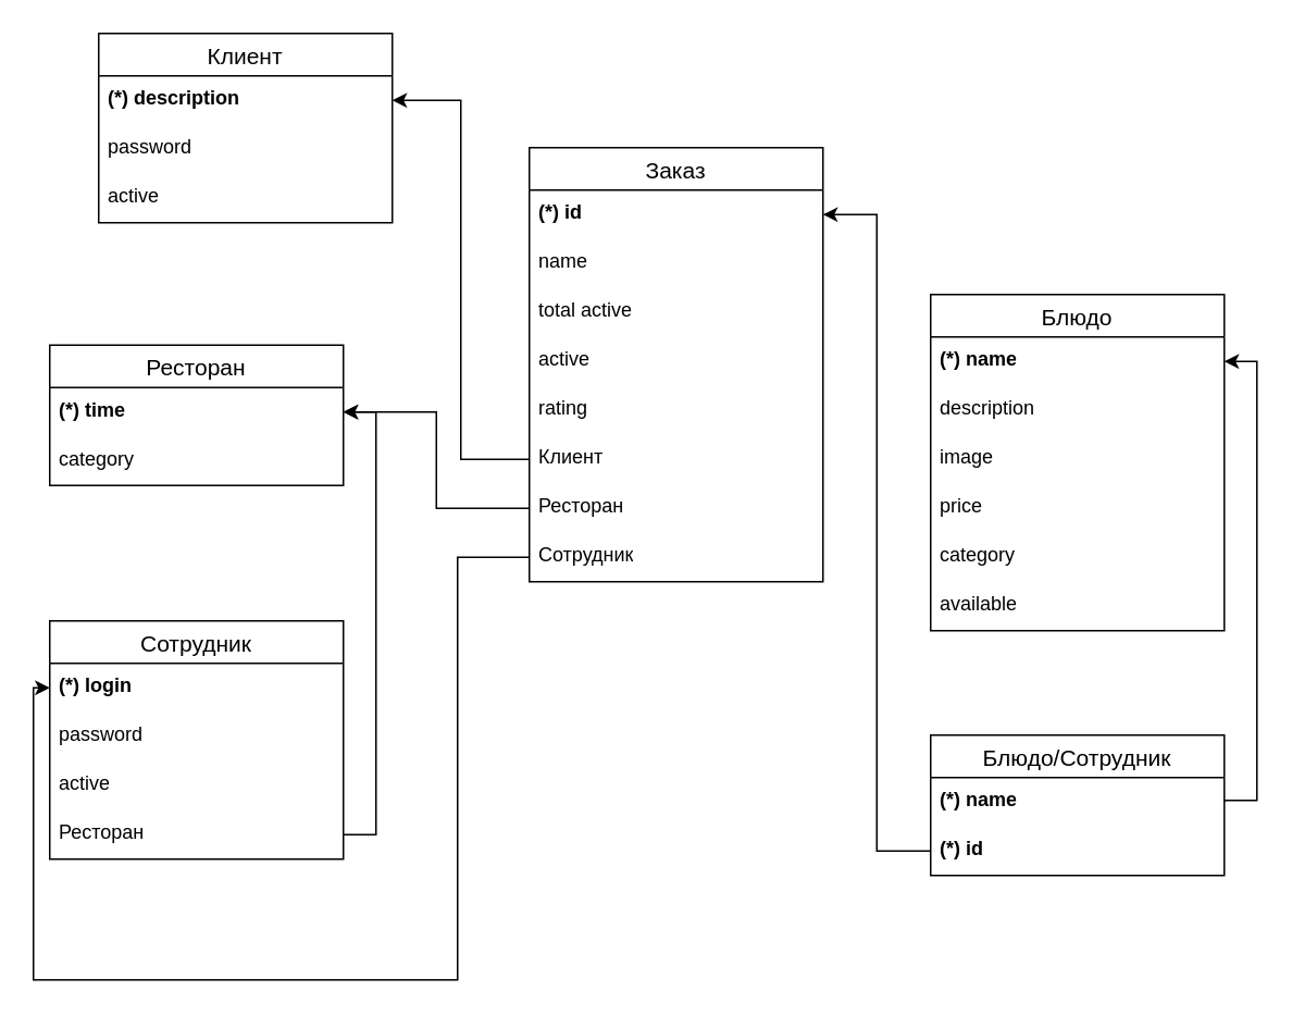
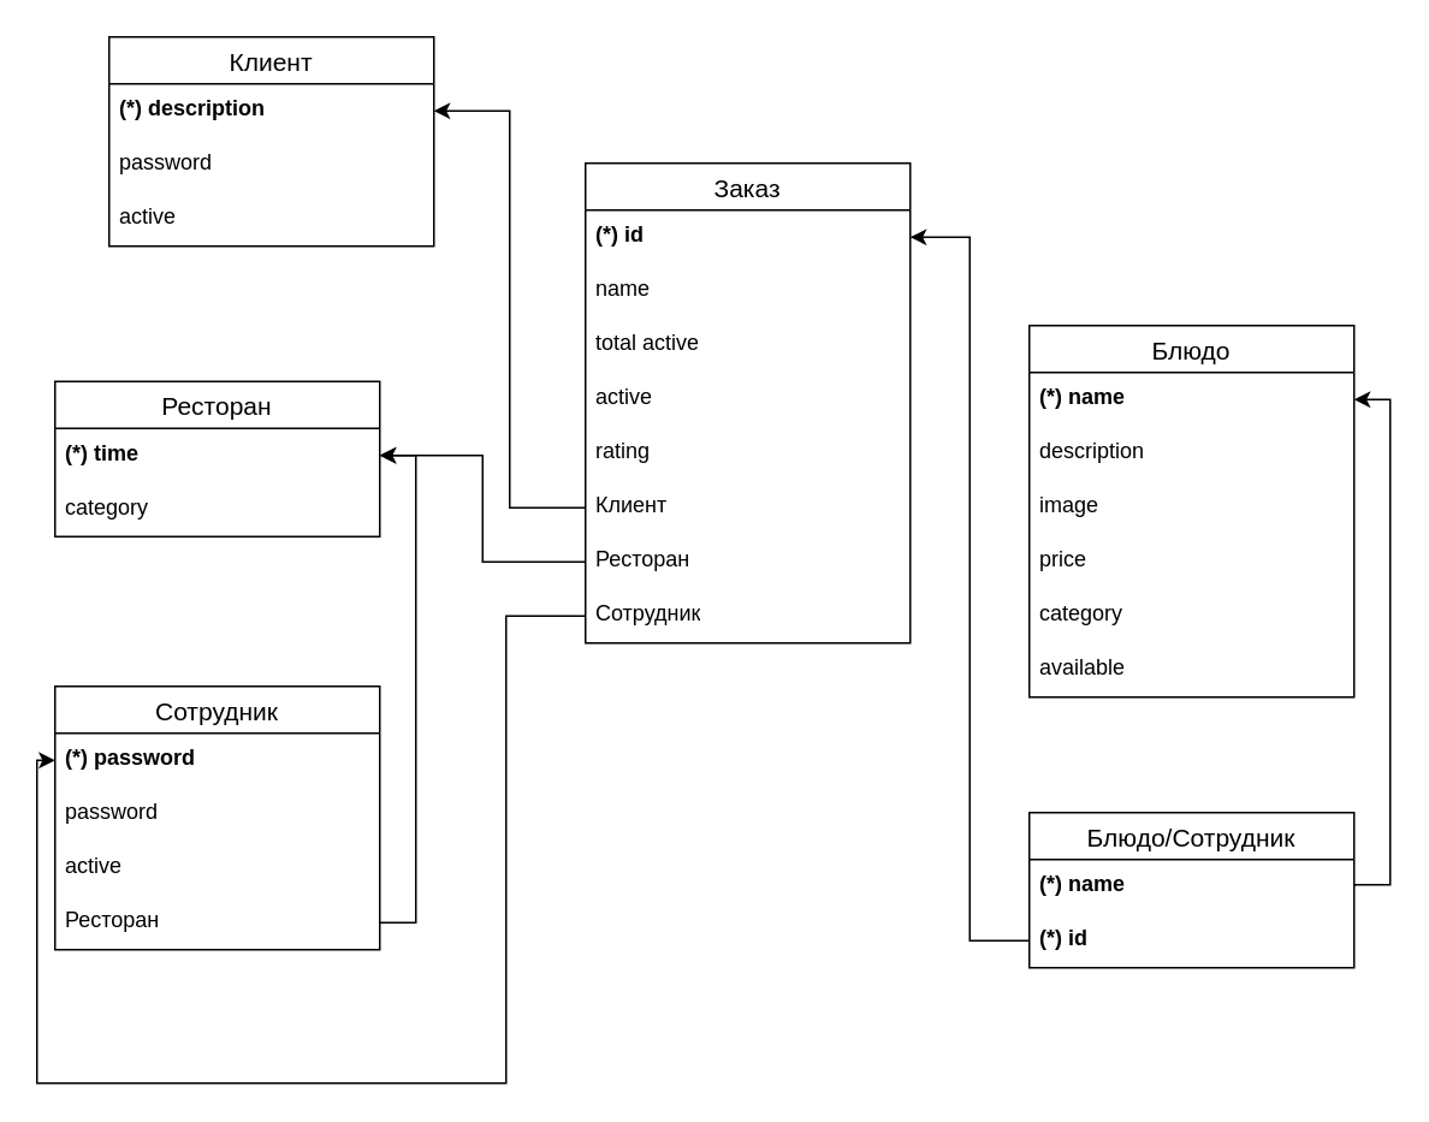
  <mxCell id="0" />
  <mxCell id="1" parent="0" />
  <mxCell id="2" value="Клиент" style="swimlane;fontStyle=0;childLayout=stackLayout;horizontal=1;startSize=26;horizontalStack=0;resizeParent=1;resizeParentMax=0;resizeLast=0;collapsible=1;marginBottom=0;align=center;fontSize=14;" vertex="1" parent="1"><mxGeometry x="60" y="20" width="180" height="116" as="geometry"><mxRectangle x="320" y="80" width="90" height="30" as="alternateBounds" /></mxGeometry></mxCell>
  <mxCell id="3" value="&lt;b&gt;(*) description&lt;/b&gt;" style="text;strokeColor=none;fillColor=none;spacingLeft=4;spacingRight=4;overflow=hidden;rotatable=0;points=[[0,0.5],[1,0.5]];portConstraint=eastwest;fontSize=12;whiteSpace=wrap;html=1;fontStyle=0" vertex="1" parent="2"><mxGeometry y="26" width="180" height="30" as="geometry" /></mxCell>
  <mxCell id="4" value="password" style="text;strokeColor=none;fillColor=none;spacingLeft=4;spacingRight=4;overflow=hidden;rotatable=0;points=[[0,0.5],[1,0.5]];portConstraint=eastwest;fontSize=12;whiteSpace=wrap;html=1;" vertex="1" parent="2"><mxGeometry y="56" width="180" height="30" as="geometry" /></mxCell>
  <mxCell id="5" value="active" style="text;strokeColor=none;fillColor=none;spacingLeft=4;spacingRight=4;overflow=hidden;rotatable=0;points=[[0,0.5],[1,0.5]];portConstraint=eastwest;fontSize=12;whiteSpace=wrap;html=1;" vertex="1" parent="2"><mxGeometry y="86" width="180" height="30" as="geometry" /></mxCell>
  <mxCell id="6" value="Блюдо" style="swimlane;fontStyle=0;childLayout=stackLayout;horizontal=1;startSize=26;horizontalStack=0;resizeParent=1;resizeParentMax=0;resizeLast=0;collapsible=1;marginBottom=0;align=center;fontSize=14;" vertex="1" parent="1"><mxGeometry x="570" y="180" width="180" height="206" as="geometry"><mxRectangle x="320" y="80" width="90" height="30" as="alternateBounds" /></mxGeometry></mxCell>
  <mxCell id="7" value="&lt;b&gt;(*) name&lt;/b&gt;" style="text;strokeColor=none;fillColor=none;spacingLeft=4;spacingRight=4;overflow=hidden;rotatable=0;points=[[0,0.5],[1,0.5]];portConstraint=eastwest;fontSize=12;whiteSpace=wrap;html=1;fontStyle=0" vertex="1" parent="6"><mxGeometry y="26" width="180" height="30" as="geometry" /></mxCell>
  <mxCell id="8" value="description" style="text;strokeColor=none;fillColor=none;spacingLeft=4;spacingRight=4;overflow=hidden;rotatable=0;points=[[0,0.5],[1,0.5]];portConstraint=eastwest;fontSize=12;whiteSpace=wrap;html=1;" vertex="1" parent="6"><mxGeometry y="56" width="180" height="30" as="geometry" /></mxCell>
  <mxCell id="9" value="image" style="text;strokeColor=none;fillColor=none;spacingLeft=4;spacingRight=4;overflow=hidden;rotatable=0;points=[[0,0.5],[1,0.5]];portConstraint=eastwest;fontSize=12;whiteSpace=wrap;html=1;" vertex="1" parent="6"><mxGeometry y="86" width="180" height="30" as="geometry" /></mxCell>
  <mxCell id="10" value="price" style="text;strokeColor=none;fillColor=none;spacingLeft=4;spacingRight=4;overflow=hidden;rotatable=0;points=[[0,0.5],[1,0.5]];portConstraint=eastwest;fontSize=12;whiteSpace=wrap;html=1;" vertex="1" parent="6"><mxGeometry y="116" width="180" height="30" as="geometry" /></mxCell>
  <mxCell id="11" value="category" style="text;strokeColor=none;fillColor=none;spacingLeft=4;spacingRight=4;overflow=hidden;rotatable=0;points=[[0,0.5],[1,0.5]];portConstraint=eastwest;fontSize=12;whiteSpace=wrap;html=1;" vertex="1" parent="6"><mxGeometry y="146" width="180" height="30" as="geometry" /></mxCell>
  <mxCell id="12" value="available" style="text;strokeColor=none;fillColor=none;spacingLeft=4;spacingRight=4;overflow=hidden;rotatable=0;points=[[0,0.5],[1,0.5]];portConstraint=eastwest;fontSize=12;whiteSpace=wrap;html=1;" vertex="1" parent="6"><mxGeometry y="176" width="180" height="30" as="geometry" /></mxCell>
  <mxCell id="13" value="Ресторан" style="swimlane;fontStyle=0;childLayout=stackLayout;horizontal=1;startSize=26;horizontalStack=0;resizeParent=1;resizeParentMax=0;resizeLast=0;collapsible=1;marginBottom=0;align=center;fontSize=14;" vertex="1" parent="1"><mxGeometry x="30" y="211" width="180" height="86" as="geometry"><mxRectangle x="320" y="80" width="90" height="30" as="alternateBounds" /></mxGeometry></mxCell>
  <mxCell id="14" value="&lt;b&gt;(*) time&lt;/b&gt;" style="text;strokeColor=none;fillColor=none;spacingLeft=4;spacingRight=4;overflow=hidden;rotatable=0;points=[[0,0.5],[1,0.5]];portConstraint=eastwest;fontSize=12;whiteSpace=wrap;html=1;fontStyle=0" vertex="1" parent="13"><mxGeometry y="26" width="180" height="30" as="geometry" /></mxCell>
  <mxCell id="15" value="category" style="text;strokeColor=none;fillColor=none;spacingLeft=4;spacingRight=4;overflow=hidden;rotatable=0;points=[[0,0.5],[1,0.5]];portConstraint=eastwest;fontSize=12;whiteSpace=wrap;html=1;" vertex="1" parent="13"><mxGeometry y="56" width="180" height="30" as="geometry" /></mxCell>
  <mxCell id="16" value="Заказ" style="swimlane;fontStyle=0;childLayout=stackLayout;horizontal=1;startSize=26;horizontalStack=0;resizeParent=1;resizeParentMax=0;resizeLast=0;collapsible=1;marginBottom=0;align=center;fontSize=14;" vertex="1" parent="1"><mxGeometry x="324" y="90" width="180" height="266" as="geometry"><mxRectangle x="320" y="80" width="90" height="30" as="alternateBounds" /></mxGeometry></mxCell>
  <mxCell id="17" value="(*) id" style="text;strokeColor=none;fillColor=none;spacingLeft=4;spacingRight=4;overflow=hidden;rotatable=0;points=[[0,0.5],[1,0.5]];portConstraint=eastwest;fontSize=12;whiteSpace=wrap;html=1;fontStyle=1" vertex="1" parent="16"><mxGeometry y="26" width="180" height="30" as="geometry" /></mxCell>
  <mxCell id="18" value="name" style="text;strokeColor=none;fillColor=none;spacingLeft=4;spacingRight=4;overflow=hidden;rotatable=0;points=[[0,0.5],[1,0.5]];portConstraint=eastwest;fontSize=12;whiteSpace=wrap;html=1;" vertex="1" parent="16"><mxGeometry y="56" width="180" height="30" as="geometry" /></mxCell>
  <mxCell id="19" value="total active" style="text;strokeColor=none;fillColor=none;spacingLeft=4;spacingRight=4;overflow=hidden;rotatable=0;points=[[0,0.5],[1,0.5]];portConstraint=eastwest;fontSize=12;whiteSpace=wrap;html=1;" vertex="1" parent="16"><mxGeometry y="86" width="180" height="30" as="geometry" /></mxCell>
  <mxCell id="20" value="active" style="text;strokeColor=none;fillColor=none;spacingLeft=4;spacingRight=4;overflow=hidden;rotatable=0;points=[[0,0.5],[1,0.5]];portConstraint=eastwest;fontSize=12;whiteSpace=wrap;html=1;" vertex="1" parent="16"><mxGeometry y="116" width="180" height="30" as="geometry" /></mxCell>
  <mxCell id="21" value="rating" style="text;strokeColor=none;fillColor=none;spacingLeft=4;spacingRight=4;overflow=hidden;rotatable=0;points=[[0,0.5],[1,0.5]];portConstraint=eastwest;fontSize=12;whiteSpace=wrap;html=1;" vertex="1" parent="16"><mxGeometry y="146" width="180" height="30" as="geometry" /></mxCell>
  <mxCell id="22" value="Клиент" style="text;strokeColor=none;fillColor=none;spacingLeft=4;spacingRight=4;overflow=hidden;rotatable=0;points=[[0,0.5],[1,0.5]];portConstraint=eastwest;fontSize=12;whiteSpace=wrap;html=1;" vertex="1" parent="16"><mxGeometry y="176" width="180" height="30" as="geometry" /></mxCell>
  <mxCell id="23" value="Ресторан" style="text;strokeColor=none;fillColor=none;spacingLeft=4;spacingRight=4;overflow=hidden;rotatable=0;points=[[0,0.5],[1,0.5]];portConstraint=eastwest;fontSize=12;whiteSpace=wrap;html=1;" vertex="1" parent="16"><mxGeometry y="206" width="180" height="30" as="geometry" /></mxCell>
  <mxCell id="24" value="Сотрудник" style="text;strokeColor=none;fillColor=none;spacingLeft=4;spacingRight=4;overflow=hidden;rotatable=0;points=[[0,0.5],[1,0.5]];portConstraint=eastwest;fontSize=12;whiteSpace=wrap;html=1;" vertex="1" parent="16"><mxGeometry y="236" width="180" height="30" as="geometry" /></mxCell>
  <mxCell id="25" value="Сотрудник" style="swimlane;fontStyle=0;childLayout=stackLayout;horizontal=1;startSize=26;horizontalStack=0;resizeParent=1;resizeParentMax=0;resizeLast=0;collapsible=1;marginBottom=0;align=center;fontSize=14;" vertex="1" parent="1"><mxGeometry x="30" y="380" width="180" height="146" as="geometry"><mxRectangle x="320" y="80" width="90" height="30" as="alternateBounds" /></mxGeometry></mxCell>
- <mxCell id="26" value="&lt;b&gt;(*) login&lt;/b&gt;" style="text;strokeColor=none;fillColor=none;spacingLeft=4;spacingRight=4;overflow=hidden;rotatable=0;points=[[0,0.5],[1,0.5]];portConstraint=eastwest;fontSize=12;whiteSpace=wrap;html=1;fontStyle=0" vertex="1" parent="25"><mxGeometry y="26" width="180" height="30" as="geometry" /></mxCell>
+ <mxCell id="26" value="&lt;b&gt;(*) password&lt;/b&gt;" style="text;strokeColor=none;fillColor=none;spacingLeft=4;spacingRight=4;overflow=hidden;rotatable=0;points=[[0,0.5],[1,0.5]];portConstraint=eastwest;fontSize=12;whiteSpace=wrap;html=1;fontStyle=0" vertex="1" parent="25"><mxGeometry y="26" width="180" height="30" as="geometry" /></mxCell>
  <mxCell id="27" value="password" style="text;strokeColor=none;fillColor=none;spacingLeft=4;spacingRight=4;overflow=hidden;rotatable=0;points=[[0,0.5],[1,0.5]];portConstraint=eastwest;fontSize=12;whiteSpace=wrap;html=1;" vertex="1" parent="25"><mxGeometry y="56" width="180" height="30" as="geometry" /></mxCell>
  <mxCell id="28" value="active" style="text;strokeColor=none;fillColor=none;spacingLeft=4;spacingRight=4;overflow=hidden;rotatable=0;points=[[0,0.5],[1,0.5]];portConstraint=eastwest;fontSize=12;whiteSpace=wrap;html=1;" vertex="1" parent="25"><mxGeometry y="86" width="180" height="30" as="geometry" /></mxCell>
  <mxCell id="29" value="Ресторан" style="text;strokeColor=none;fillColor=none;spacingLeft=4;spacingRight=4;overflow=hidden;rotatable=0;points=[[0,0.5],[1,0.5]];portConstraint=eastwest;fontSize=12;whiteSpace=wrap;html=1;" vertex="1" parent="25"><mxGeometry y="116" width="180" height="30" as="geometry" /></mxCell>
  <mxCell id="30" style="edgeStyle=orthogonalEdgeStyle;rounded=0;orthogonalLoop=1;jettySize=auto;html=1;" edge="1" parent="1" source="22" target="3"><mxGeometry relative="1" as="geometry" /></mxCell>
  <mxCell id="31" style="edgeStyle=orthogonalEdgeStyle;rounded=0;orthogonalLoop=1;jettySize=auto;html=1;entryX=1;entryY=0.5;entryDx=0;entryDy=0;" edge="1" parent="1" source="23" target="14"><mxGeometry relative="1" as="geometry" /></mxCell>
  <mxCell id="32" style="edgeStyle=orthogonalEdgeStyle;rounded=0;orthogonalLoop=1;jettySize=auto;html=1;entryX=1;entryY=0.5;entryDx=0;entryDy=0;" edge="1" parent="1" source="29" target="14"><mxGeometry relative="1" as="geometry"><Array as="points"><mxPoint x="230" y="511" /><mxPoint x="230" y="252" /></Array></mxGeometry></mxCell>
  <mxCell id="33" style="edgeStyle=orthogonalEdgeStyle;rounded=0;orthogonalLoop=1;jettySize=auto;html=1;entryX=0;entryY=0.5;entryDx=0;entryDy=0;" edge="1" parent="1" source="24" target="26"><mxGeometry relative="1" as="geometry"><Array as="points"><mxPoint x="280" y="341" /><mxPoint x="280" y="600" /><mxPoint x="20" y="600" /><mxPoint x="20" y="421" /></Array></mxGeometry></mxCell>
  <mxCell id="34" value="Блюдо/Сотрудник" style="swimlane;fontStyle=0;childLayout=stackLayout;horizontal=1;startSize=26;horizontalStack=0;resizeParent=1;resizeParentMax=0;resizeLast=0;collapsible=1;marginBottom=0;align=center;fontSize=14;" vertex="1" parent="1"><mxGeometry x="570" y="450" width="180" height="86" as="geometry"><mxRectangle x="320" y="80" width="90" height="30" as="alternateBounds" /></mxGeometry></mxCell>
  <mxCell id="35" value="&lt;b&gt;(*) name&lt;/b&gt;" style="text;strokeColor=none;fillColor=none;spacingLeft=4;spacingRight=4;overflow=hidden;rotatable=0;points=[[0,0.5],[1,0.5]];portConstraint=eastwest;fontSize=12;whiteSpace=wrap;html=1;fontStyle=0" vertex="1" parent="34"><mxGeometry y="26" width="180" height="30" as="geometry" /></mxCell>
  <mxCell id="36" value="(*) id" style="text;strokeColor=none;fillColor=none;spacingLeft=4;spacingRight=4;overflow=hidden;rotatable=0;points=[[0,0.5],[1,0.5]];portConstraint=eastwest;fontSize=12;whiteSpace=wrap;html=1;fontStyle=1" vertex="1" parent="34"><mxGeometry y="56" width="180" height="30" as="geometry" /></mxCell>
  <mxCell id="37" style="edgeStyle=orthogonalEdgeStyle;rounded=0;orthogonalLoop=1;jettySize=auto;html=1;entryX=1;entryY=0.5;entryDx=0;entryDy=0;" edge="1" parent="1" source="36" target="17"><mxGeometry relative="1" as="geometry" /></mxCell>
  <mxCell id="38" style="edgeStyle=orthogonalEdgeStyle;rounded=0;orthogonalLoop=1;jettySize=auto;html=1;entryX=1;entryY=0.5;entryDx=0;entryDy=0;exitX=1;exitY=0.5;exitDx=0;exitDy=0;" edge="1" parent="1" source="35" target="7"><mxGeometry relative="1" as="geometry"><Array as="points"><mxPoint x="750" y="490" /><mxPoint x="770" y="490" /><mxPoint x="770" y="221" /></Array></mxGeometry></mxCell>
